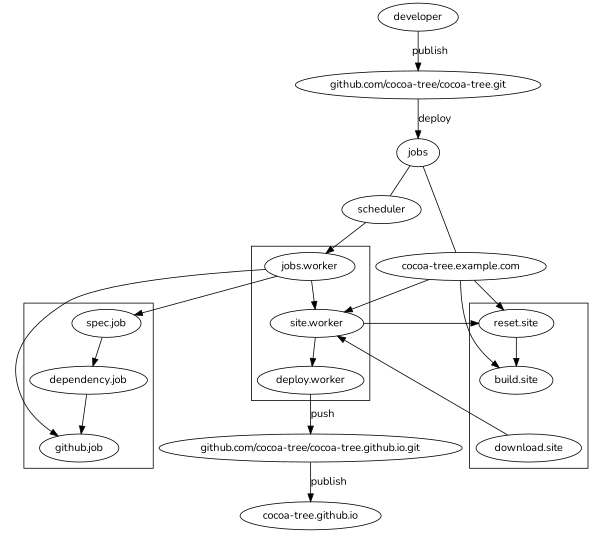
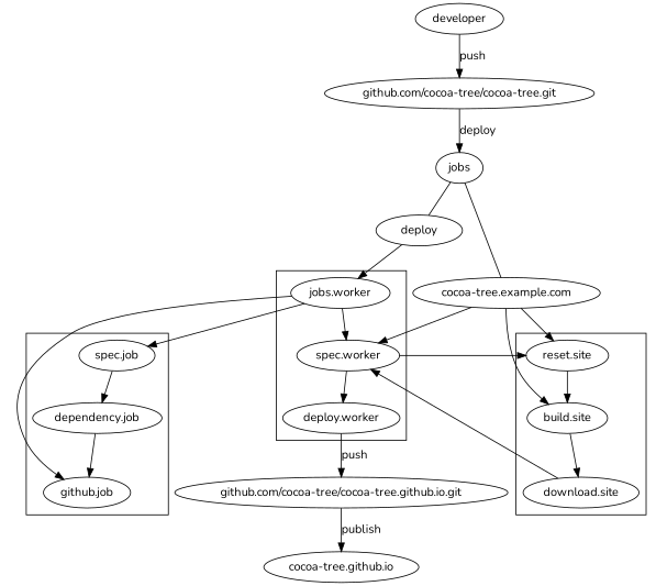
  digraph {
    fontname=Nunito
    node [fontname=Nunito]
    edge [fontname=Nunito]
    "spec.job"
    "dependency.job"
    "github.job"
    "jobs.worker"
-   "site.worker"
+   "site.worker" [label="spec.worker"]
    "deploy.worker"
    "reset.site"
    "build.site"
    "download.site"
    "github.com/cocoa-tree/cocoa-tree.github.io.git"
    developer
    "github.com/cocoa-tree/cocoa-tree.git"
    n13 [label=jobs]
-   scheduler
+   scheduler [label=deploy]
    "cocoa-tree.example.com"
    "cocoa-tree.github.io"
    subgraph cluster_1 {
      "spec.job"
      "dependency.job"
      "github.job"
    }
    subgraph cluster_2 {
      "jobs.worker"
      "site.worker"
      "deploy.worker"
    }
    subgraph cluster_3 {
      "reset.site"
      "build.site"
      "download.site"
    }
    "spec.job" -> "dependency.job"
    "dependency.job" -> "github.job"
    "jobs.worker" -> "spec.job"
    "jobs.worker" -> "github.job"
    "jobs.worker" -> "site.worker"
    "site.worker" -> "deploy.worker"
    "site.worker" -> "reset.site"
    "deploy.worker" -> "github.com/cocoa-tree/cocoa-tree.github.io.git" [label=push]
    "reset.site" -> "build.site"
+   "build.site" -> "download.site"
    "download.site" -> "site.worker"
    "github.com/cocoa-tree/cocoa-tree.github.io.git" -> "cocoa-tree.github.io" [label=publish]
-   developer -> "github.com/cocoa-tree/cocoa-tree.git" [label=publish]
+   developer -> "github.com/cocoa-tree/cocoa-tree.git" [label=push]
    "github.com/cocoa-tree/cocoa-tree.git" -> n13 [label=deploy]
    n13 -> scheduler [arrowhead=none arrowtail=none]
    n13 -> "cocoa-tree.example.com" [arrowhead=none arrowtail=none]
    scheduler -> "jobs.worker"
    "cocoa-tree.example.com" -> "site.worker"
    "cocoa-tree.example.com" -> "reset.site"
    "cocoa-tree.example.com" -> "build.site"
  }
